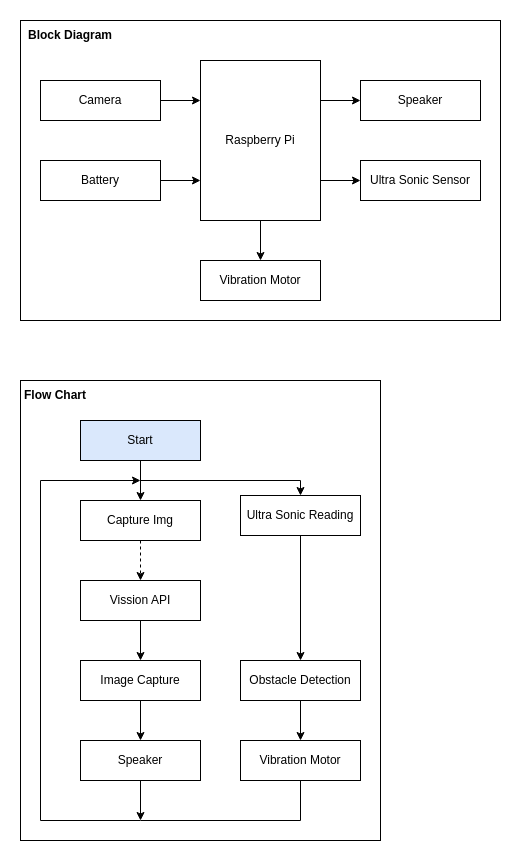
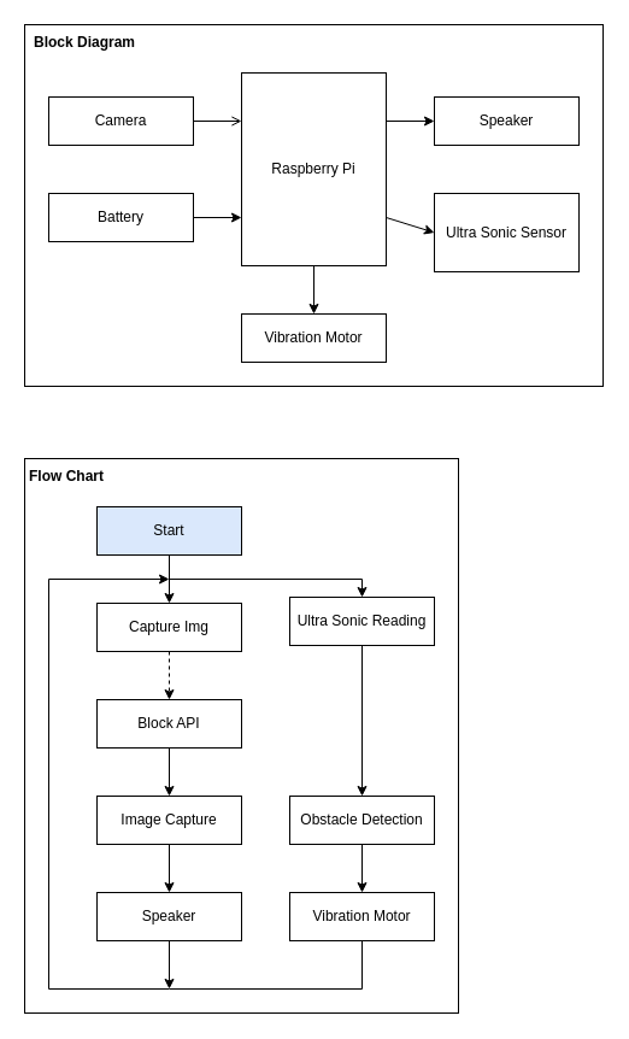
  <mxCell id="0" />
  <mxCell id="1" parent="0" />
  <mxCell id="2" value="" style="rounded=0;whiteSpace=wrap;html=1;" vertex="1" parent="1"><mxGeometry x="20" y="380" width="360" height="460" as="geometry" /></mxCell>
  <mxCell id="3" value="" style="rounded=0;whiteSpace=wrap;html=1;" vertex="1" parent="1"><mxGeometry x="20" y="20" width="480" height="300" as="geometry" /></mxCell>
  <mxCell id="4" value="Raspberry Pi" style="rounded=0;whiteSpace=wrap;html=1;" vertex="1" parent="1"><mxGeometry x="200" y="60" width="120" height="160" as="geometry" /></mxCell>
  <mxCell id="5" value="Speaker" style="rounded=0;whiteSpace=wrap;html=1;" vertex="1" parent="1"><mxGeometry x="360" y="80" width="120" height="40" as="geometry" /></mxCell>
  <mxCell id="6" value="Camera" style="rounded=0;whiteSpace=wrap;html=1;" vertex="1" parent="1"><mxGeometry x="40" y="80" width="120" height="40" as="geometry" /></mxCell>
- <mxCell id="7" value="Ultra Sonic Sensor" style="rounded=0;whiteSpace=wrap;html=1;" vertex="1" parent="1"><mxGeometry x="360" y="160" width="120" height="40" as="geometry" /></mxCell>
+ <mxCell id="7" value="Ultra Sonic Sensor" style="rounded=0;whiteSpace=wrap;html=1;" vertex="1" parent="1"><mxGeometry x="360" y="160" width="120" height="65" as="geometry" /></mxCell>
  <mxCell id="8" value="Battery" style="rounded=0;whiteSpace=wrap;html=1;" vertex="1" parent="1"><mxGeometry x="40" y="160" width="120" height="40" as="geometry" /></mxCell>
  <mxCell id="9" value="Start" style="rounded=0;whiteSpace=wrap;html=1;fillColor=#dae8fc;" vertex="1" parent="1"><mxGeometry x="80" y="420" width="120" height="40" as="geometry" /></mxCell>
  <mxCell id="10" value="Capture Img" style="rounded=0;whiteSpace=wrap;html=1;" vertex="1" parent="1"><mxGeometry x="80" y="500" width="120" height="40" as="geometry" /></mxCell>
- <mxCell id="11" value="Vission API" style="rounded=0;whiteSpace=wrap;html=1;" vertex="1" parent="1"><mxGeometry x="80" y="580" width="120" height="40" as="geometry" /></mxCell>
+ <mxCell id="11" value="Block API" style="rounded=0;whiteSpace=wrap;html=1;" vertex="1" parent="1"><mxGeometry x="80" y="580" width="120" height="40" as="geometry" /></mxCell>
  <mxCell id="12" value="Image Capture" style="rounded=0;whiteSpace=wrap;html=1;" vertex="1" parent="1"><mxGeometry x="80" y="660" width="120" height="40" as="geometry" /></mxCell>
  <mxCell id="13" value="Speaker" style="rounded=0;whiteSpace=wrap;html=1;" vertex="1" parent="1"><mxGeometry x="80" y="740" width="120" height="40" as="geometry" /></mxCell>
  <mxCell id="14" value="" style="endArrow=classic;html=1;rounded=0;exitX=0.5;exitY=1;exitDx=0;exitDy=0;" edge="1" parent="1" source="29"><mxGeometry width="50" height="50" relative="1" as="geometry"><mxPoint x="80" y="580" as="sourcePoint" /><mxPoint x="140" y="480" as="targetPoint" /><Array as="points"><mxPoint x="300" y="820" /><mxPoint x="140" y="820" /><mxPoint x="40" y="820" /><mxPoint x="40" y="480" /></Array></mxGeometry></mxCell>
  <mxCell id="15" value="&lt;span&gt;Ultra Sonic Reading&lt;/span&gt;" style="rounded=0;whiteSpace=wrap;html=1;" vertex="1" parent="1"><mxGeometry x="240" y="495" width="120" height="40" as="geometry" /></mxCell>
  <mxCell id="16" value="Obstacle Detection" style="rounded=0;whiteSpace=wrap;html=1;" vertex="1" parent="1"><mxGeometry x="240" y="660" width="120" height="40" as="geometry" /></mxCell>
  <mxCell id="17" value="" style="endArrow=classic;html=1;rounded=0;exitX=0.5;exitY=1;exitDx=0;exitDy=0;entryX=0.5;entryY=0;entryDx=0;entryDy=0;dashed=1;" edge="1" parent="1" source="10" target="11"><mxGeometry width="50" height="50" relative="1" as="geometry"><mxPoint x="80" y="580" as="sourcePoint" /><mxPoint x="130" y="530" as="targetPoint" /></mxGeometry></mxCell>
  <mxCell id="18" value="" style="endArrow=classic;html=1;rounded=0;exitX=0.5;exitY=1;exitDx=0;exitDy=0;entryX=0.5;entryY=0;entryDx=0;entryDy=0;" edge="1" parent="1" source="11" target="12"><mxGeometry width="50" height="50" relative="1" as="geometry"><mxPoint x="150" y="550" as="sourcePoint" /><mxPoint x="150" y="590" as="targetPoint" /></mxGeometry></mxCell>
  <mxCell id="19" value="" style="endArrow=classic;html=1;rounded=0;exitX=0.5;exitY=1;exitDx=0;exitDy=0;entryX=0.5;entryY=0;entryDx=0;entryDy=0;" edge="1" parent="1" source="12" target="13"><mxGeometry width="50" height="50" relative="1" as="geometry"><mxPoint x="160" y="560" as="sourcePoint" /><mxPoint x="160" y="600" as="targetPoint" /></mxGeometry></mxCell>
  <mxCell id="20" value="" style="endArrow=classic;html=1;rounded=0;exitX=0.5;exitY=1;exitDx=0;exitDy=0;entryX=0.5;entryY=0;entryDx=0;entryDy=0;" edge="1" parent="1" source="15" target="16"><mxGeometry width="50" height="50" relative="1" as="geometry"><mxPoint x="80" y="580" as="sourcePoint" /><mxPoint x="130" y="530" as="targetPoint" /></mxGeometry></mxCell>
  <mxCell id="21" value="" style="endArrow=classic;html=1;rounded=0;exitX=0.5;exitY=1;exitDx=0;exitDy=0;" edge="1" parent="1" source="9"><mxGeometry width="50" height="50" relative="1" as="geometry"><mxPoint x="80" y="580" as="sourcePoint" /><mxPoint x="140" y="500" as="targetPoint" /></mxGeometry></mxCell>
  <mxCell id="22" value="" style="endArrow=classic;html=1;rounded=0;entryX=0.5;entryY=0;entryDx=0;entryDy=0;" edge="1" parent="1" target="15"><mxGeometry width="50" height="50" relative="1" as="geometry"><mxPoint x="140" y="480" as="sourcePoint" /><mxPoint x="300" y="480" as="targetPoint" /><Array as="points"><mxPoint x="300" y="480" /></Array></mxGeometry></mxCell>
  <mxCell id="23" value="Vibration Motor" style="rounded=0;whiteSpace=wrap;html=1;" vertex="1" parent="1"><mxGeometry x="200" y="260" width="120" height="40" as="geometry" /></mxCell>
- <mxCell id="24" value="" style="endArrow=classic;html=1;rounded=0;exitX=1;exitY=0.5;exitDx=0;exitDy=0;entryX=0;entryY=0.25;entryDx=0;entryDy=0;" edge="1" parent="1" source="6" target="4"><mxGeometry width="50" height="50" relative="1" as="geometry"><mxPoint x="400" y="240" as="sourcePoint" /><mxPoint x="450" y="190" as="targetPoint" /></mxGeometry></mxCell>
+ <mxCell id="24" value="" style="endArrow=open;html=1;rounded=0;exitX=1;exitY=0.5;exitDx=0;exitDy=0;entryX=0;entryY=0.25;entryDx=0;entryDy=0;" edge="1" parent="1" source="6" target="4"><mxGeometry width="50" height="50" relative="1" as="geometry"><mxPoint x="400" y="240" as="sourcePoint" /><mxPoint x="450" y="190" as="targetPoint" /></mxGeometry></mxCell>
  <mxCell id="25" value="" style="endArrow=classic;html=1;rounded=0;exitX=1;exitY=0.5;exitDx=0;exitDy=0;entryX=0;entryY=0.75;entryDx=0;entryDy=0;" edge="1" parent="1" source="8" target="4"><mxGeometry width="50" height="50" relative="1" as="geometry"><mxPoint x="170" y="110" as="sourcePoint" /><mxPoint x="210" y="110" as="targetPoint" /></mxGeometry></mxCell>
  <mxCell id="26" value="" style="endArrow=classic;html=1;rounded=0;entryX=0;entryY=0.5;entryDx=0;entryDy=0;exitX=1;exitY=0.25;exitDx=0;exitDy=0;" edge="1" parent="1" source="4" target="5"><mxGeometry width="50" height="50" relative="1" as="geometry"><mxPoint x="320" y="100" as="sourcePoint" /><mxPoint x="220" y="120" as="targetPoint" /></mxGeometry></mxCell>
  <mxCell id="27" value="" style="endArrow=classic;html=1;rounded=0;exitX=1;exitY=0.75;exitDx=0;exitDy=0;entryX=0;entryY=0.5;entryDx=0;entryDy=0;" edge="1" parent="1" source="4" target="7"><mxGeometry width="50" height="50" relative="1" as="geometry"><mxPoint x="190" y="130" as="sourcePoint" /><mxPoint x="230" y="130" as="targetPoint" /></mxGeometry></mxCell>
  <mxCell id="28" value="" style="endArrow=classic;html=1;rounded=0;exitX=0.5;exitY=1;exitDx=0;exitDy=0;entryX=0.5;entryY=0;entryDx=0;entryDy=0;" edge="1" parent="1" source="4" target="23"><mxGeometry width="50" height="50" relative="1" as="geometry"><mxPoint x="200" y="140" as="sourcePoint" /><mxPoint x="240" y="140" as="targetPoint" /></mxGeometry></mxCell>
  <mxCell id="29" value="&lt;span&gt;Vibration Motor&lt;/span&gt;" style="rounded=0;whiteSpace=wrap;html=1;" vertex="1" parent="1"><mxGeometry x="240" y="740" width="120" height="40" as="geometry" /></mxCell>
  <mxCell id="30" value="" style="endArrow=classic;html=1;rounded=0;exitX=0.5;exitY=1;exitDx=0;exitDy=0;" edge="1" parent="1" source="13"><mxGeometry width="50" height="50" relative="1" as="geometry"><mxPoint x="80" y="580" as="sourcePoint" /><mxPoint x="140" y="820" as="targetPoint" /></mxGeometry></mxCell>
  <mxCell id="31" value="" style="endArrow=classic;html=1;rounded=0;exitX=0.5;exitY=1;exitDx=0;exitDy=0;entryX=0.5;entryY=0;entryDx=0;entryDy=0;" edge="1" parent="1" source="16" target="29"><mxGeometry width="50" height="50" relative="1" as="geometry"><mxPoint x="80" y="580" as="sourcePoint" /><mxPoint x="130" y="530" as="targetPoint" /></mxGeometry></mxCell>
  <mxCell id="32" value="Block Diagram" style="text;html=1;strokeColor=none;fillColor=none;align=center;verticalAlign=middle;whiteSpace=wrap;rounded=0;fontStyle=1" vertex="1" parent="1"><mxGeometry x="20" y="20" width="100" height="30" as="geometry" /></mxCell>
  <mxCell id="33" value="Flow Chart" style="text;html=1;strokeColor=none;fillColor=none;align=center;verticalAlign=middle;whiteSpace=wrap;rounded=0;fontStyle=1" vertex="1" parent="1"><mxGeometry x="20" y="380" width="70" height="30" as="geometry" /></mxCell>
